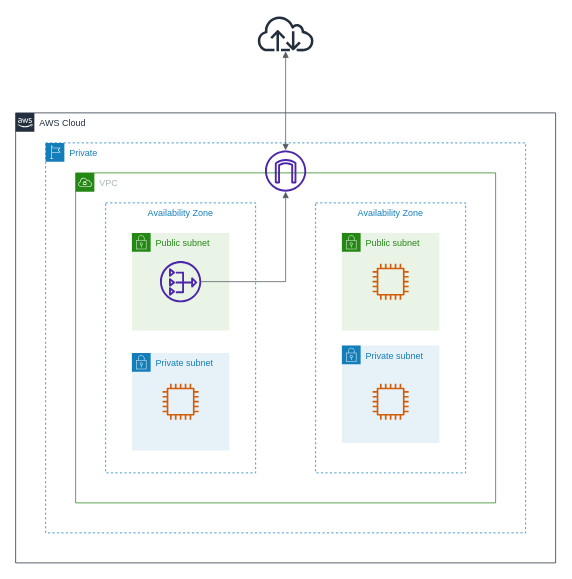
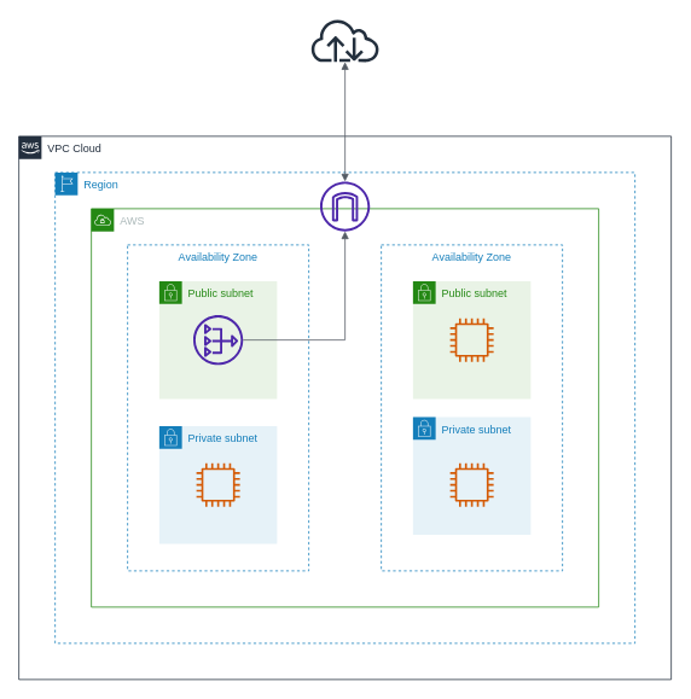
  <mxCell id="0" />
  <mxCell id="1" parent="0" />
- <mxCell id="2" value="AWS Cloud" style="points=[[0,0],[0.25,0],[0.5,0],[0.75,0],[1,0],[1,0.25],[1,0.5],[1,0.75],[1,1],[0.75,1],[0.5,1],[0.25,1],[0,1],[0,0.75],[0,0.5],[0,0.25]];outlineConnect=0;gradientColor=none;html=1;whiteSpace=wrap;fontSize=12;fontStyle=0;container=1;pointerEvents=0;collapsible=0;recursiveResize=0;shape=mxgraph.aws4.group;grIcon=mxgraph.aws4.group_aws_cloud_alt;strokeColor=#232F3E;fillColor=none;verticalAlign=top;align=left;spacingLeft=30;fontColor=#232F3E;dashed=0;" vertex="1" parent="1"><mxGeometry x="20" y="150" width="720" height="600" as="geometry" /></mxCell>
- <mxCell id="3" value="Private" style="points=[[0,0],[0.25,0],[0.5,0],[0.75,0],[1,0],[1,0.25],[1,0.5],[1,0.75],[1,1],[0.75,1],[0.5,1],[0.25,1],[0,1],[0,0.75],[0,0.5],[0,0.25]];outlineConnect=0;gradientColor=none;html=1;whiteSpace=wrap;fontSize=12;fontStyle=0;container=1;pointerEvents=0;collapsible=0;recursiveResize=0;shape=mxgraph.aws4.group;grIcon=mxgraph.aws4.group_region;strokeColor=#147EBA;fillColor=none;verticalAlign=top;align=left;spacingLeft=30;fontColor=#147EBA;dashed=1;" vertex="1" parent="2"><mxGeometry x="40" y="40" width="640" height="520" as="geometry" /></mxCell>
- <mxCell id="4" value="VPC" style="points=[[0,0],[0.25,0],[0.5,0],[0.75,0],[1,0],[1,0.25],[1,0.5],[1,0.75],[1,1],[0.75,1],[0.5,1],[0.25,1],[0,1],[0,0.75],[0,0.5],[0,0.25]];outlineConnect=0;gradientColor=none;html=1;whiteSpace=wrap;fontSize=12;fontStyle=0;container=1;pointerEvents=0;collapsible=0;recursiveResize=0;shape=mxgraph.aws4.group;grIcon=mxgraph.aws4.group_vpc;strokeColor=#248814;fillColor=none;verticalAlign=top;align=left;spacingLeft=30;fontColor=#AAB7B8;dashed=0;" vertex="1" parent="3"><mxGeometry x="40" y="40" width="560" height="440" as="geometry" /></mxCell>
+ <mxCell id="2" value="VPC Cloud" style="points=[[0,0],[0.25,0],[0.5,0],[0.75,0],[1,0],[1,0.25],[1,0.5],[1,0.75],[1,1],[0.75,1],[0.5,1],[0.25,1],[0,1],[0,0.75],[0,0.5],[0,0.25]];outlineConnect=0;gradientColor=none;html=1;whiteSpace=wrap;fontSize=12;fontStyle=0;container=1;pointerEvents=0;collapsible=0;recursiveResize=0;shape=mxgraph.aws4.group;grIcon=mxgraph.aws4.group_aws_cloud_alt;strokeColor=#232F3E;fillColor=none;verticalAlign=top;align=left;spacingLeft=30;fontColor=#232F3E;dashed=0;" vertex="1" parent="1"><mxGeometry x="20" y="150" width="720" height="600" as="geometry" /></mxCell>
+ <mxCell id="3" value="Region" style="points=[[0,0],[0.25,0],[0.5,0],[0.75,0],[1,0],[1,0.25],[1,0.5],[1,0.75],[1,1],[0.75,1],[0.5,1],[0.25,1],[0,1],[0,0.75],[0,0.5],[0,0.25]];outlineConnect=0;gradientColor=none;html=1;whiteSpace=wrap;fontSize=12;fontStyle=0;container=1;pointerEvents=0;collapsible=0;recursiveResize=0;shape=mxgraph.aws4.group;grIcon=mxgraph.aws4.group_region;strokeColor=#147EBA;fillColor=none;verticalAlign=top;align=left;spacingLeft=30;fontColor=#147EBA;dashed=1;" vertex="1" parent="2"><mxGeometry x="40" y="40" width="640" height="520" as="geometry" /></mxCell>
+ <mxCell id="4" value="AWS" style="points=[[0,0],[0.25,0],[0.5,0],[0.75,0],[1,0],[1,0.25],[1,0.5],[1,0.75],[1,1],[0.75,1],[0.5,1],[0.25,1],[0,1],[0,0.75],[0,0.5],[0,0.25]];outlineConnect=0;gradientColor=none;html=1;whiteSpace=wrap;fontSize=12;fontStyle=0;container=1;pointerEvents=0;collapsible=0;recursiveResize=0;shape=mxgraph.aws4.group;grIcon=mxgraph.aws4.group_vpc;strokeColor=#248814;fillColor=none;verticalAlign=top;align=left;spacingLeft=30;fontColor=#AAB7B8;dashed=0;" vertex="1" parent="3"><mxGeometry x="40" y="40" width="560" height="440" as="geometry" /></mxCell>
  <mxCell id="5" value="Availability Zone" style="fillColor=none;strokeColor=#147EBA;dashed=1;verticalAlign=top;fontStyle=0;fontColor=#147EBA;whiteSpace=wrap;html=1;" vertex="1" parent="4"><mxGeometry x="40" y="40" width="200" height="360" as="geometry" /></mxCell>
  <mxCell id="6" value="Availability Zone" style="fillColor=none;strokeColor=#147EBA;dashed=1;verticalAlign=top;fontStyle=0;fontColor=#147EBA;whiteSpace=wrap;html=1;" vertex="1" parent="4"><mxGeometry x="320" y="40" width="200" height="360" as="geometry" /></mxCell>
  <mxCell id="7" value="Public subnet" style="points=[[0,0],[0.25,0],[0.5,0],[0.75,0],[1,0],[1,0.25],[1,0.5],[1,0.75],[1,1],[0.75,1],[0.5,1],[0.25,1],[0,1],[0,0.75],[0,0.5],[0,0.25]];outlineConnect=0;gradientColor=none;html=1;whiteSpace=wrap;fontSize=12;fontStyle=0;container=1;pointerEvents=0;collapsible=0;recursiveResize=0;shape=mxgraph.aws4.group;grIcon=mxgraph.aws4.group_security_group;grStroke=0;strokeColor=#248814;fillColor=#E9F3E6;verticalAlign=top;align=left;spacingLeft=30;fontColor=#248814;dashed=0;" vertex="1" parent="4"><mxGeometry x="355" y="80" width="130" height="130" as="geometry" /></mxCell>
  <mxCell id="8" value="" style="sketch=0;outlineConnect=0;fontColor=#232F3E;gradientColor=none;fillColor=#D45B07;strokeColor=none;dashed=0;verticalLabelPosition=bottom;verticalAlign=top;align=center;html=1;fontSize=12;fontStyle=0;aspect=fixed;pointerEvents=1;shape=mxgraph.aws4.instance2;" vertex="1" parent="7"><mxGeometry x="41" y="41" width="48" height="48" as="geometry" /></mxCell>
  <mxCell id="9" value="Private subnet" style="points=[[0,0],[0.25,0],[0.5,0],[0.75,0],[1,0],[1,0.25],[1,0.5],[1,0.75],[1,1],[0.75,1],[0.5,1],[0.25,1],[0,1],[0,0.75],[0,0.5],[0,0.25]];outlineConnect=0;gradientColor=none;html=1;whiteSpace=wrap;fontSize=12;fontStyle=0;container=1;pointerEvents=0;collapsible=0;recursiveResize=0;shape=mxgraph.aws4.group;grIcon=mxgraph.aws4.group_security_group;grStroke=0;strokeColor=#147EBA;fillColor=#E6F2F8;verticalAlign=top;align=left;spacingLeft=30;fontColor=#147EBA;dashed=0;" vertex="1" parent="4"><mxGeometry x="355" y="230" width="130" height="130" as="geometry" /></mxCell>
  <mxCell id="10" value="" style="sketch=0;outlineConnect=0;fontColor=#232F3E;gradientColor=none;fillColor=#D45B07;strokeColor=none;dashed=0;verticalLabelPosition=bottom;verticalAlign=top;align=center;html=1;fontSize=12;fontStyle=0;aspect=fixed;pointerEvents=1;shape=mxgraph.aws4.instance2;" vertex="1" parent="9"><mxGeometry x="41" y="51" width="48" height="48" as="geometry" /></mxCell>
  <mxCell id="11" value="Public subnet" style="points=[[0,0],[0.25,0],[0.5,0],[0.75,0],[1,0],[1,0.25],[1,0.5],[1,0.75],[1,1],[0.75,1],[0.5,1],[0.25,1],[0,1],[0,0.75],[0,0.5],[0,0.25]];outlineConnect=0;gradientColor=none;html=1;whiteSpace=wrap;fontSize=12;fontStyle=0;container=1;pointerEvents=0;collapsible=0;recursiveResize=0;shape=mxgraph.aws4.group;grIcon=mxgraph.aws4.group_security_group;grStroke=0;strokeColor=#248814;fillColor=#E9F3E6;verticalAlign=top;align=left;spacingLeft=30;fontColor=#248814;dashed=0;" vertex="1" parent="4"><mxGeometry x="75" y="80" width="130" height="130" as="geometry" /></mxCell>
  <mxCell id="12" value="" style="sketch=0;outlineConnect=0;fontColor=#232F3E;gradientColor=none;fillColor=#4D27AA;strokeColor=none;dashed=0;verticalLabelPosition=bottom;verticalAlign=top;align=center;html=1;fontSize=12;fontStyle=0;aspect=fixed;pointerEvents=1;shape=mxgraph.aws4.nat_gateway;" vertex="1" parent="11"><mxGeometry x="37.5" y="37.5" width="55" height="55" as="geometry" /></mxCell>
  <mxCell id="13" value="Private subnet" style="points=[[0,0],[0.25,0],[0.5,0],[0.75,0],[1,0],[1,0.25],[1,0.5],[1,0.75],[1,1],[0.75,1],[0.5,1],[0.25,1],[0,1],[0,0.75],[0,0.5],[0,0.25]];outlineConnect=0;gradientColor=none;html=1;whiteSpace=wrap;fontSize=12;fontStyle=0;container=1;pointerEvents=0;collapsible=0;recursiveResize=0;shape=mxgraph.aws4.group;grIcon=mxgraph.aws4.group_security_group;grStroke=0;strokeColor=#147EBA;fillColor=#E6F2F8;verticalAlign=top;align=left;spacingLeft=30;fontColor=#147EBA;dashed=0;" vertex="1" parent="4"><mxGeometry x="75" y="240" width="130" height="130" as="geometry" /></mxCell>
  <mxCell id="14" value="" style="sketch=0;outlineConnect=0;fontColor=#232F3E;gradientColor=none;fillColor=#D45B07;strokeColor=none;dashed=0;verticalLabelPosition=bottom;verticalAlign=top;align=center;html=1;fontSize=12;fontStyle=0;aspect=fixed;pointerEvents=1;shape=mxgraph.aws4.instance2;" vertex="1" parent="13"><mxGeometry x="41" y="41" width="48" height="48" as="geometry" /></mxCell>
  <mxCell id="15" value="" style="sketch=0;outlineConnect=0;fontColor=#232F3E;gradientColor=none;fillColor=#4D27AA;strokeColor=none;dashed=0;verticalLabelPosition=bottom;verticalAlign=top;align=center;html=1;fontSize=12;fontStyle=0;aspect=fixed;pointerEvents=1;shape=mxgraph.aws4.internet_gateway;" vertex="1" parent="3"><mxGeometry x="292.5" y="10" width="55" height="55" as="geometry" /></mxCell>
  <mxCell id="16" value="" style="edgeStyle=orthogonalEdgeStyle;html=1;endArrow=block;elbow=vertical;startArrow=none;endFill=1;strokeColor=#545B64;rounded=0;" edge="1" parent="3" source="12" target="15"><mxGeometry width="100" relative="1" as="geometry"><mxPoint x="240" y="190" as="sourcePoint" /><mxPoint x="340" y="190" as="targetPoint" /></mxGeometry></mxCell>
  <mxCell id="17" value="" style="sketch=0;outlineConnect=0;fontColor=#232F3E;gradientColor=none;fillColor=#232F3D;strokeColor=none;dashed=0;verticalLabelPosition=bottom;verticalAlign=top;align=center;html=1;fontSize=12;fontStyle=0;aspect=fixed;pointerEvents=1;shape=mxgraph.aws4.internet;" vertex="1" parent="1"><mxGeometry x="341" y="20" width="78" height="48" as="geometry" /></mxCell>
  <mxCell id="18" value="" style="edgeStyle=orthogonalEdgeStyle;html=1;endArrow=block;elbow=vertical;startArrow=block;startFill=1;endFill=1;strokeColor=#545B64;rounded=0;" edge="1" parent="1" source="17" target="15"><mxGeometry width="100" relative="1" as="geometry"><mxPoint x="300" y="100" as="sourcePoint" /><mxPoint x="400" y="100" as="targetPoint" /><Array as="points"><mxPoint x="380" y="44" /><mxPoint x="380" y="227.5" /></Array></mxGeometry></mxCell>
